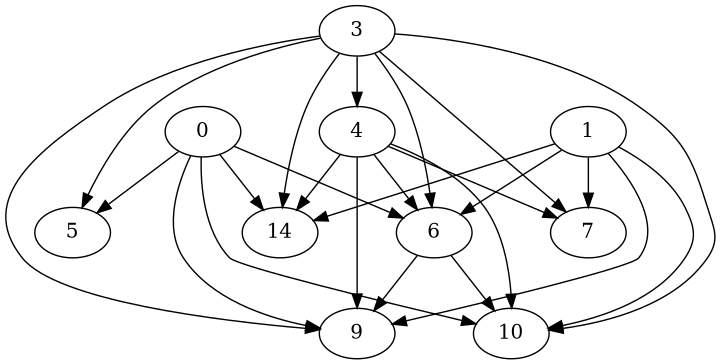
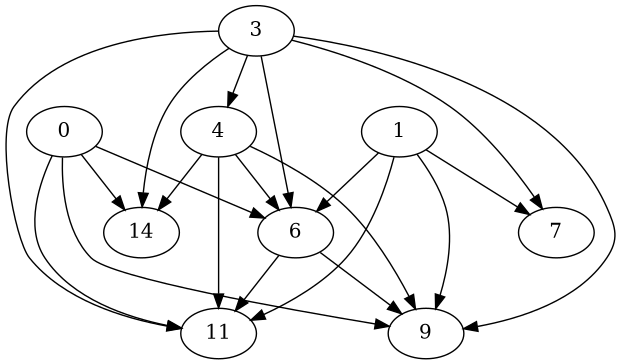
  digraph {
    0
-   5
    6
    9
    n5 [label=14]
-   11 [label=10]
+   11
    1
    7
    3
    4
-   0 -> 5
    0 -> 6
    0 -> 9
    0 -> n5
    0 -> 11
    6 -> 9
    6 -> 11
    1 -> 6
    1 -> 9
-   1 -> n5
    1 -> 11
    1 -> 7
-   3 -> 5
    3 -> 6
    3 -> 9
    3 -> n5
    3 -> 11
    3 -> 7
    3 -> 4
    4 -> 6
    4 -> 9
    4 -> n5
    4 -> 11
-   4 -> 7
  }
